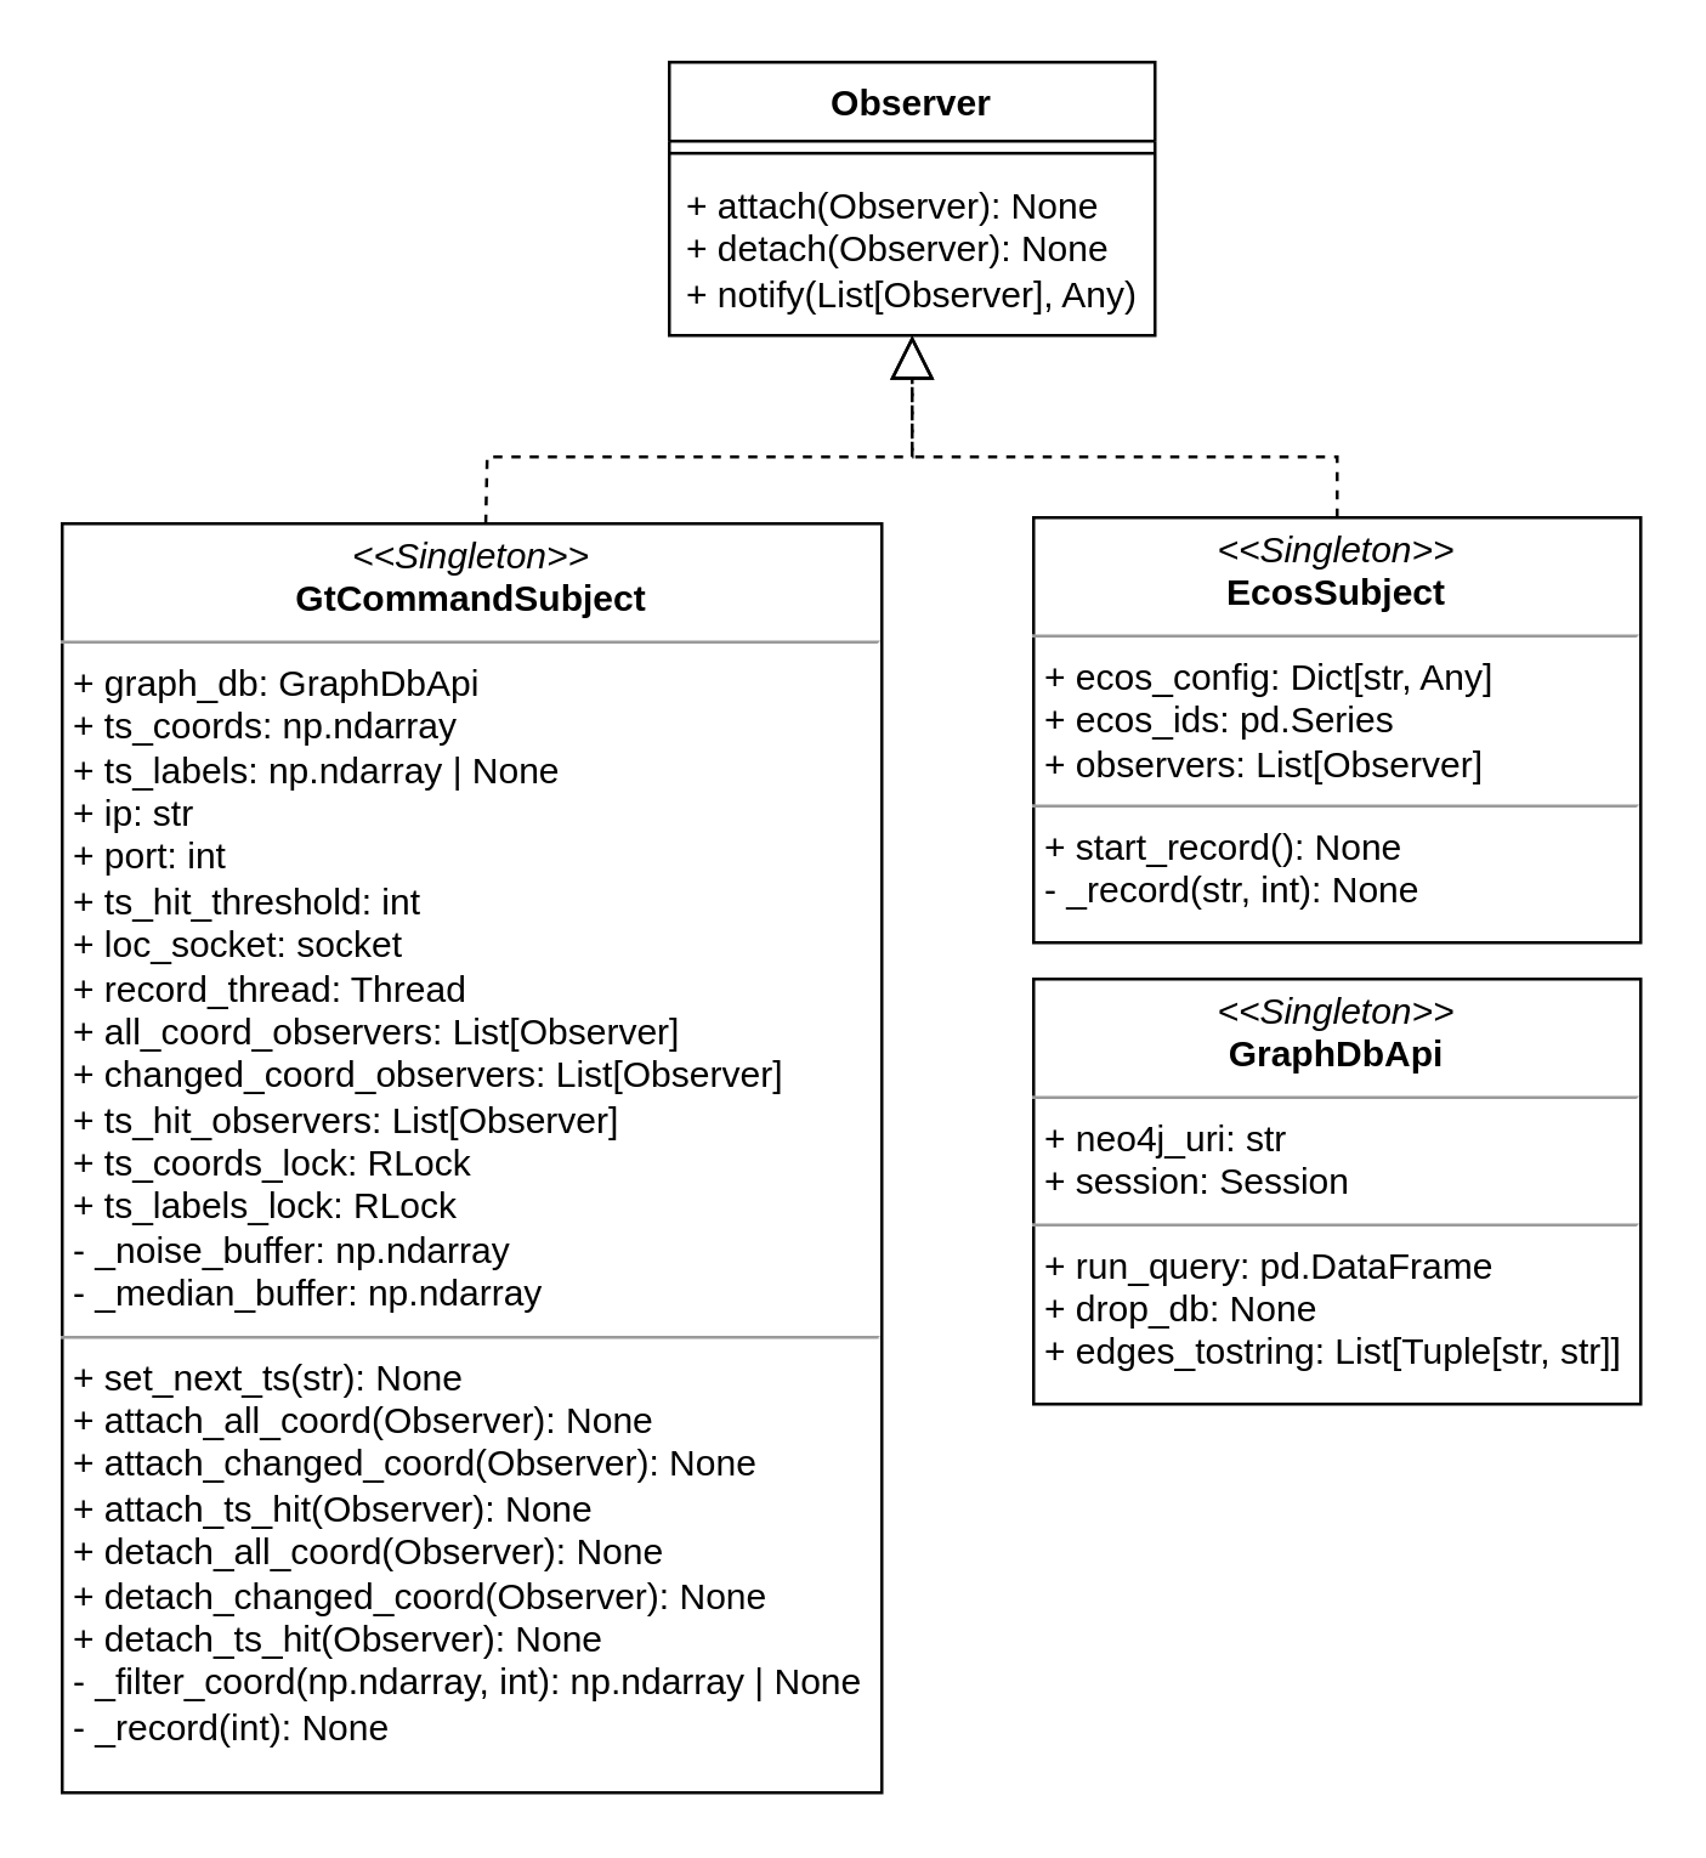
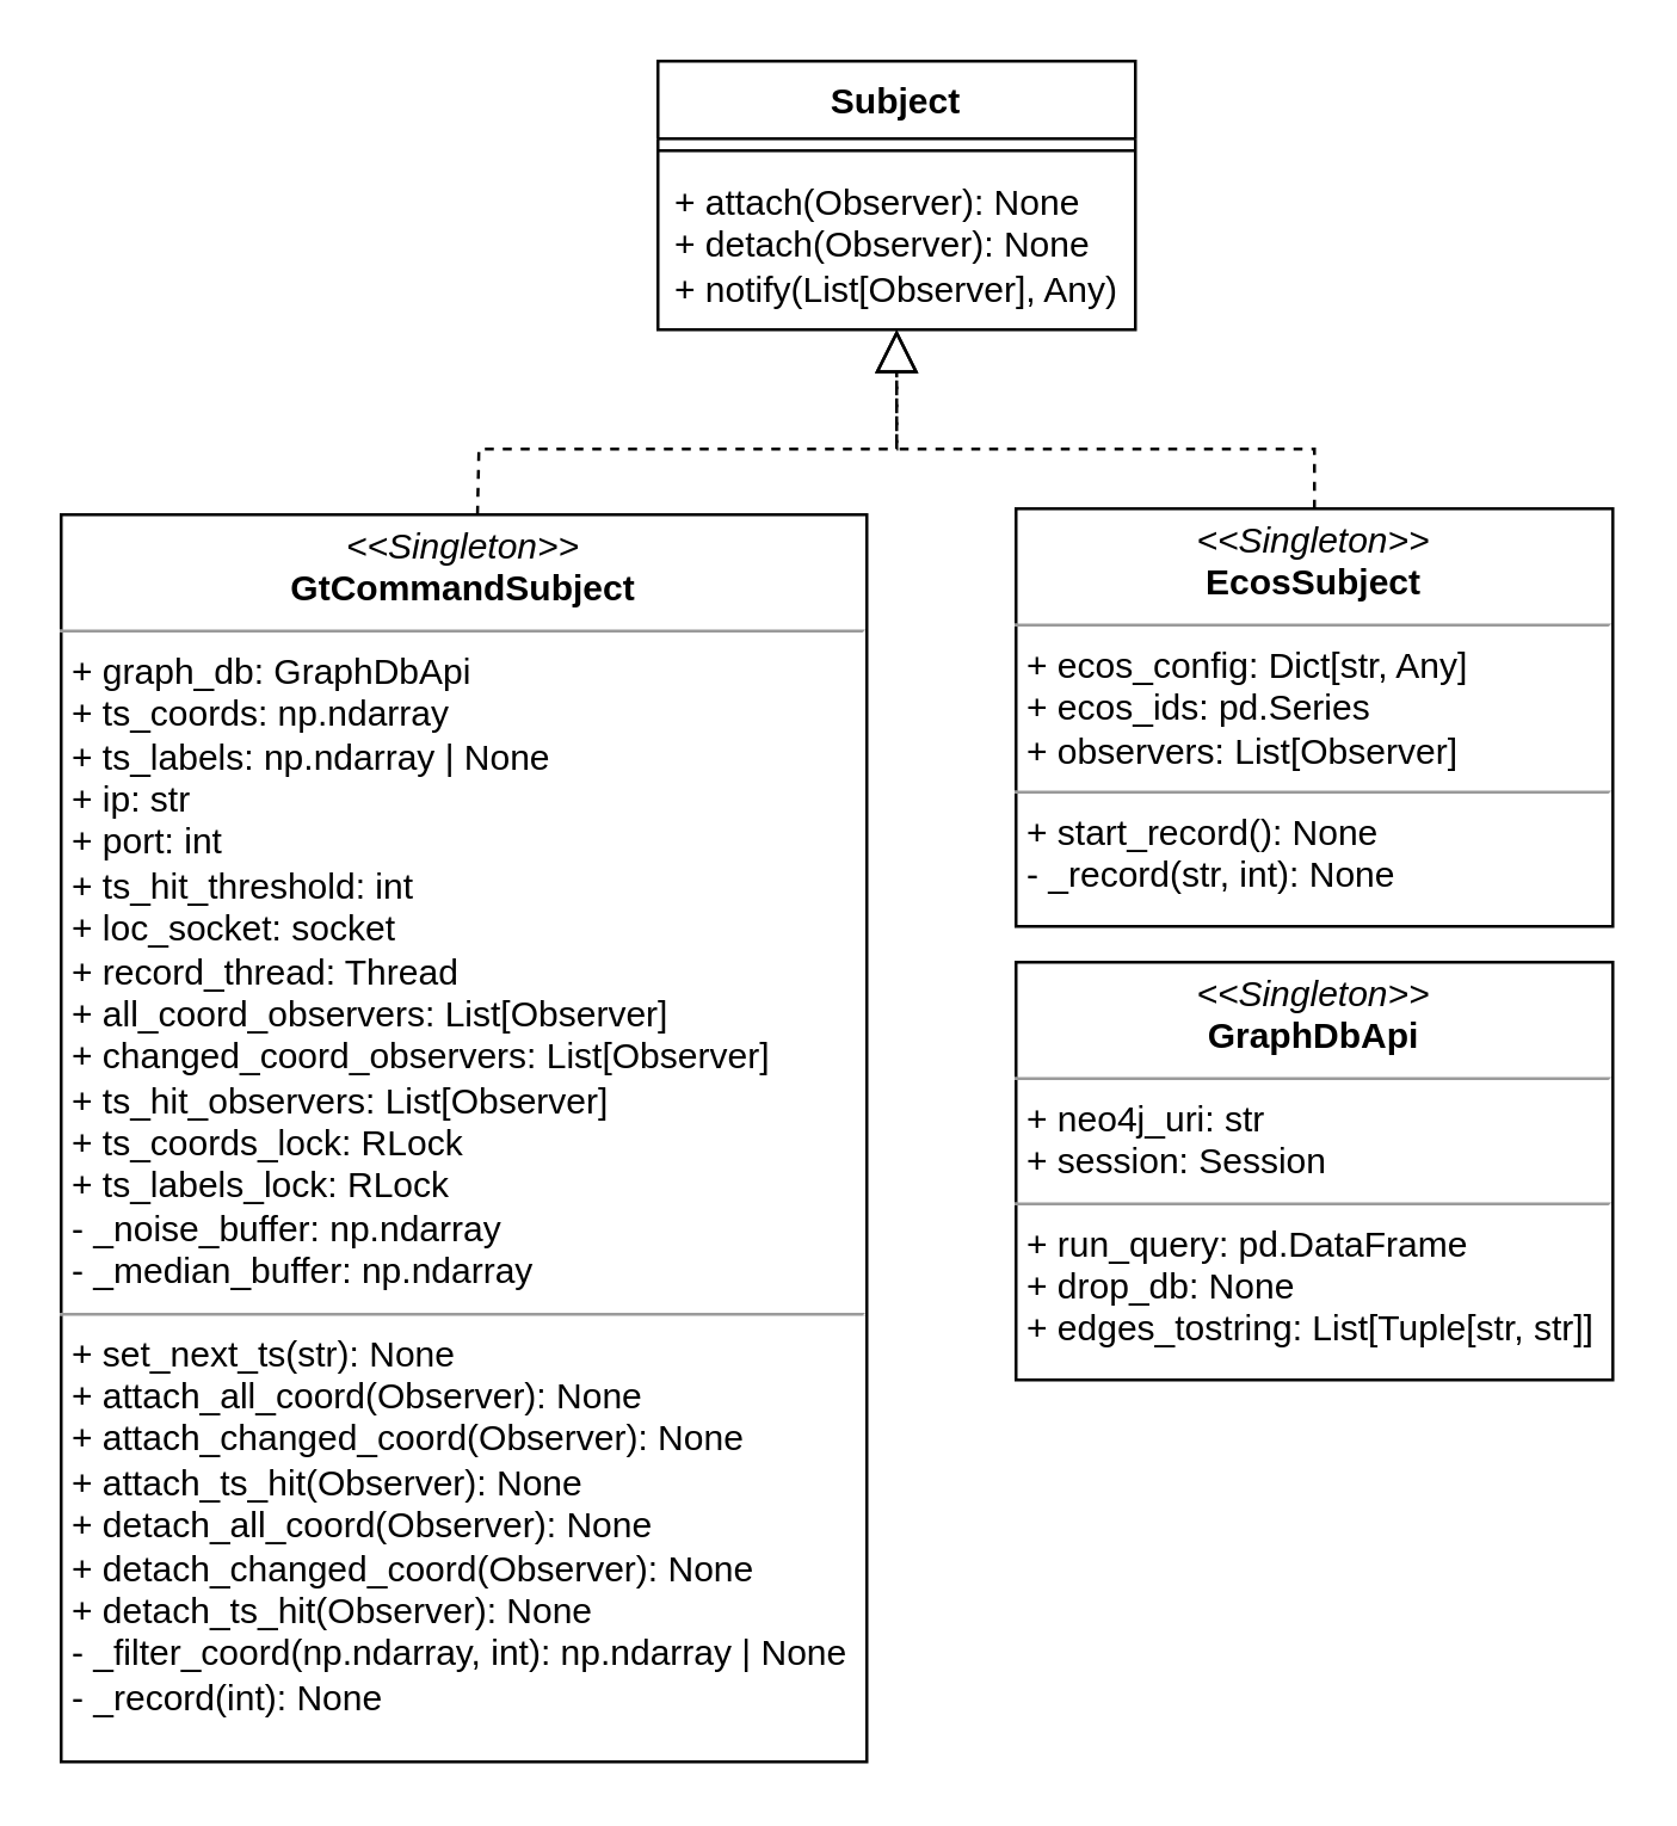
  <mxCell id="0" />
  <mxCell id="1" parent="0" />
- <mxCell id="2" value="Observer" style="swimlane;fontStyle=1;align=center;verticalAlign=top;childLayout=stackLayout;horizontal=1;startSize=26;horizontalStack=0;resizeParent=1;resizeParentMax=0;resizeLast=0;collapsible=1;marginBottom=0;whiteSpace=wrap;html=1;" parent="1" vertex="1"><mxGeometry x="220" y="20" width="160" height="90" as="geometry" /></mxCell>
+ <mxCell id="2" value="Subject" style="swimlane;fontStyle=1;align=center;verticalAlign=top;childLayout=stackLayout;horizontal=1;startSize=26;horizontalStack=0;resizeParent=1;resizeParentMax=0;resizeLast=0;collapsible=1;marginBottom=0;whiteSpace=wrap;html=1;" parent="1" vertex="1"><mxGeometry x="220" y="20" width="160" height="90" as="geometry" /></mxCell>
  <mxCell id="3" value="" style="line;strokeWidth=1;fillColor=none;align=left;verticalAlign=middle;spacingTop=-1;spacingLeft=3;spacingRight=3;rotatable=0;labelPosition=right;points=[];portConstraint=eastwest;strokeColor=inherit;" parent="2" vertex="1"><mxGeometry y="26" width="160" height="8" as="geometry" /></mxCell>
  <mxCell id="4" value="+ attach(Observer): None&lt;br&gt;+ detach(Observer): None&lt;br&gt;+ notify(List[Observer], Any)" style="text;strokeColor=none;fillColor=none;align=left;verticalAlign=top;spacingLeft=4;spacingRight=4;overflow=hidden;rotatable=0;points=[[0,0.5],[1,0.5]];portConstraint=eastwest;whiteSpace=wrap;html=1;" parent="2" vertex="1"><mxGeometry y="34" width="160" height="56" as="geometry" /></mxCell>
  <mxCell id="5" value="" style="endArrow=block;dashed=1;endFill=0;endSize=12;html=1;rounded=0;" parent="1" source="9" edge="1"><mxGeometry width="160" relative="1" as="geometry"><mxPoint x="160" y="170" as="sourcePoint" /><mxPoint x="300" y="110" as="targetPoint" /><Array as="points"><mxPoint x="160" y="150" /><mxPoint x="300" y="150" /></Array></mxGeometry></mxCell>
  <mxCell id="6" value="" style="endArrow=block;dashed=1;endFill=0;endSize=12;html=1;rounded=0;" parent="1" source="7" edge="1"><mxGeometry width="160" relative="1" as="geometry"><mxPoint x="440" y="170" as="sourcePoint" /><mxPoint x="300" y="110" as="targetPoint" /><Array as="points"><mxPoint x="440" y="150" /><mxPoint x="300" y="150" /></Array></mxGeometry></mxCell>
  <mxCell id="7" value="&lt;p style=&quot;margin:0px;margin-top:4px;text-align:center;&quot;&gt;&lt;i&gt;&amp;lt;&amp;lt;Singleton&amp;gt;&amp;gt;&lt;/i&gt;&lt;br&gt;&lt;b&gt;EcosSubject&lt;/b&gt;&lt;/p&gt;&lt;hr size=&quot;1&quot;&gt;&lt;p style=&quot;margin:0px;margin-left:4px;&quot;&gt;+ ecos_config: Dict[str, Any]&lt;br style=&quot;border-color: var(--border-color);&quot;&gt;+ ecos_ids: pd.Series&lt;br style=&quot;border-color: var(--border-color);&quot;&gt;+ observers: List[Observer]&lt;br&gt;&lt;/p&gt;&lt;hr size=&quot;1&quot;&gt;&lt;p style=&quot;margin:0px;margin-left:4px;&quot;&gt;+ start_record(): None&lt;br style=&quot;border-color: var(--border-color);&quot;&gt;- _record(str, int): None&lt;br&gt;&lt;/p&gt;" style="verticalAlign=top;align=left;overflow=fill;fontSize=12;fontFamily=Helvetica;html=1;whiteSpace=wrap;" parent="1" vertex="1"><mxGeometry x="340" y="170" width="200" height="140" as="geometry" /></mxCell>
  <mxCell id="8" value="&lt;p style=&quot;margin:0px;margin-top:4px;text-align:center;&quot;&gt;&lt;i&gt;&amp;lt;&amp;lt;Singleton&amp;gt;&amp;gt;&lt;/i&gt;&lt;br&gt;&lt;b&gt;GraphDbApi&lt;/b&gt;&lt;/p&gt;&lt;hr size=&quot;1&quot;&gt;&lt;p style=&quot;margin:0px;margin-left:4px;&quot;&gt;+ neo4j_uri: str&lt;br style=&quot;border-color: var(--border-color);&quot;&gt;+ session: Session&lt;br&gt;&lt;/p&gt;&lt;hr size=&quot;1&quot;&gt;&lt;p style=&quot;margin:0px;margin-left:4px;&quot;&gt;+ run_query: pd.DataFrame&lt;br style=&quot;border-color: var(--border-color);&quot;&gt;+ drop_db: None&lt;br style=&quot;border-color: var(--border-color);&quot;&gt;+ edges_tostring: List[Tuple[str, str]]&lt;br&gt;&lt;/p&gt;" style="verticalAlign=top;align=left;overflow=fill;fontSize=12;fontFamily=Helvetica;html=1;whiteSpace=wrap;" parent="1" vertex="1"><mxGeometry x="340" y="322" width="200" height="140" as="geometry" /></mxCell>
  <mxCell id="9" value="&lt;p style=&quot;margin:0px;margin-top:4px;text-align:center;&quot;&gt;&lt;i&gt;&amp;lt;&amp;lt;Singleton&amp;gt;&amp;gt;&lt;/i&gt;&lt;br&gt;&lt;b&gt;GtCommandSubject&lt;/b&gt;&lt;/p&gt;&lt;hr size=&quot;1&quot;&gt;&lt;p style=&quot;margin:0px;margin-left:4px;&quot;&gt;+ graph_db: GraphDbApi&lt;br style=&quot;border-color: var(--border-color);&quot;&gt;+ ts_coords: np.ndarray&lt;br style=&quot;border-color: var(--border-color);&quot;&gt;+ ts_labels: np.ndarray | None&lt;br style=&quot;border-color: var(--border-color);&quot;&gt;+ ip: str&lt;br style=&quot;border-color: var(--border-color);&quot;&gt;+ port: int&lt;br style=&quot;border-color: var(--border-color);&quot;&gt;+ ts_hit_threshold: int&lt;br style=&quot;border-color: var(--border-color);&quot;&gt;+ loc_socket: socket&lt;br style=&quot;border-color: var(--border-color);&quot;&gt;+ record_thread: Thread&lt;br style=&quot;border-color: var(--border-color);&quot;&gt;+ all_coord_observers: List[Observer]&lt;br style=&quot;border-color: var(--border-color);&quot;&gt;+ changed_coord_observers: List[Observer]&lt;/p&gt;&lt;p style=&quot;margin:0px;margin-left:4px;&quot;&gt;+ ts_hit_observers: List[Observer]&lt;/p&gt;&lt;p style=&quot;margin:0px;margin-left:4px;&quot;&gt;+ ts_coords_lock: RLock&lt;/p&gt;&lt;p style=&quot;margin:0px;margin-left:4px;&quot;&gt;+ ts_labels_lock: RLock&lt;br&gt;&lt;/p&gt;&lt;p style=&quot;margin:0px;margin-left:4px;&quot;&gt;- _noise_buffer: np.ndarray&lt;br style=&quot;border-color: var(--border-color);&quot;&gt;- _median_buffer: np.ndarray&lt;br&gt;&lt;/p&gt;&lt;hr size=&quot;1&quot;&gt;&lt;p style=&quot;margin:0px;margin-left:4px;&quot;&gt;+ set_next_ts(str): None&lt;/p&gt;&lt;p style=&quot;margin:0px;margin-left:4px;&quot;&gt;+ attach_all_coord(Observer): None&lt;/p&gt;&lt;p style=&quot;margin:0px;margin-left:4px;&quot;&gt;+ attach_changed_coord(Observer): None&lt;/p&gt;&lt;p style=&quot;margin:0px;margin-left:4px;&quot;&gt;+ attach_ts_hit(Observer): None&lt;/p&gt;&lt;p style=&quot;margin:0px;margin-left:4px;&quot;&gt;+ detach_all_coord(Observer): None&lt;/p&gt;&lt;p style=&quot;margin:0px;margin-left:4px;&quot;&gt;+ detach_changed_coord(Observer): None&lt;/p&gt;&lt;p style=&quot;margin:0px;margin-left:4px;&quot;&gt;+ detach_ts_hit(Observer): None&lt;/p&gt;&lt;p style=&quot;margin:0px;margin-left:4px;&quot;&gt;&lt;/p&gt;&lt;p style=&quot;margin:0px;margin-left:4px;&quot;&gt;- _filter_coord(np.ndarray, int): np.ndarray | None&lt;br style=&quot;border-color: var(--border-color);&quot;&gt;- _record(int): None&lt;/p&gt;&lt;p style=&quot;margin:0px;margin-left:4px;&quot;&gt;&lt;br&gt;&lt;/p&gt;" style="verticalAlign=top;align=left;overflow=fill;fontSize=12;fontFamily=Helvetica;html=1;whiteSpace=wrap;" parent="1" vertex="1"><mxGeometry x="20" y="172" width="270" height="418" as="geometry" /></mxCell>
